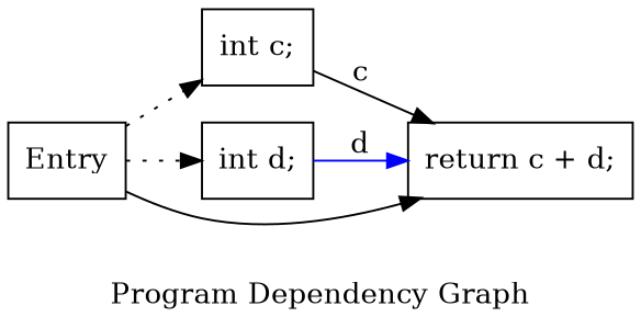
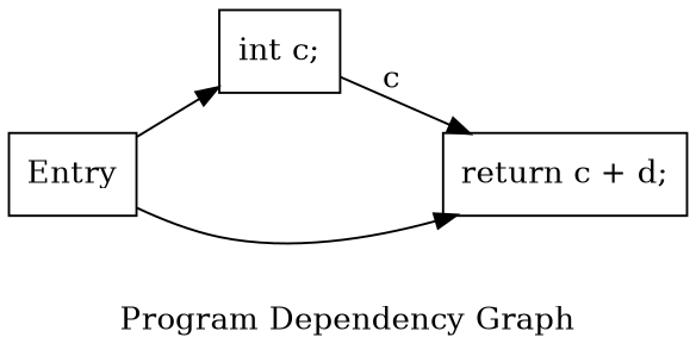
  digraph {
    label="Program Dependency Graph"
    rankdir=LR
    node [shape=record]
    n1 [label="{Entry}"]
    n2 [label="{int c;}"]
-   n3 [label="{int d;}"]
    n4 [label="{return c + d;}"]
-   n1 -> n2 [style=dotted]
-   n1 -> n3 [style=dotted]
+   n1 -> n2 [style=solid]
    n1 -> n4 [style=solid]
    n2 -> n4 [color=black label=c]
-   n3 -> n4 [color=blue label=d]
  }
